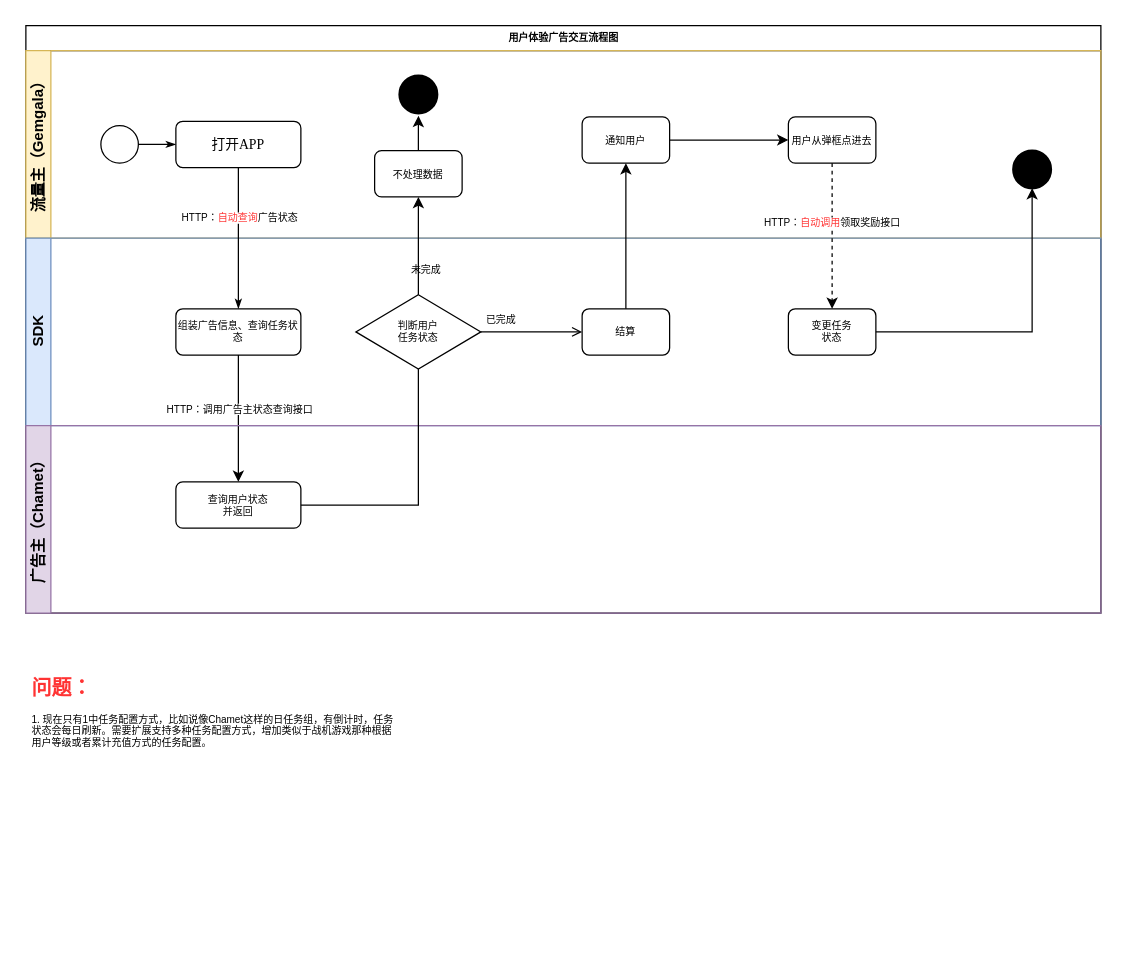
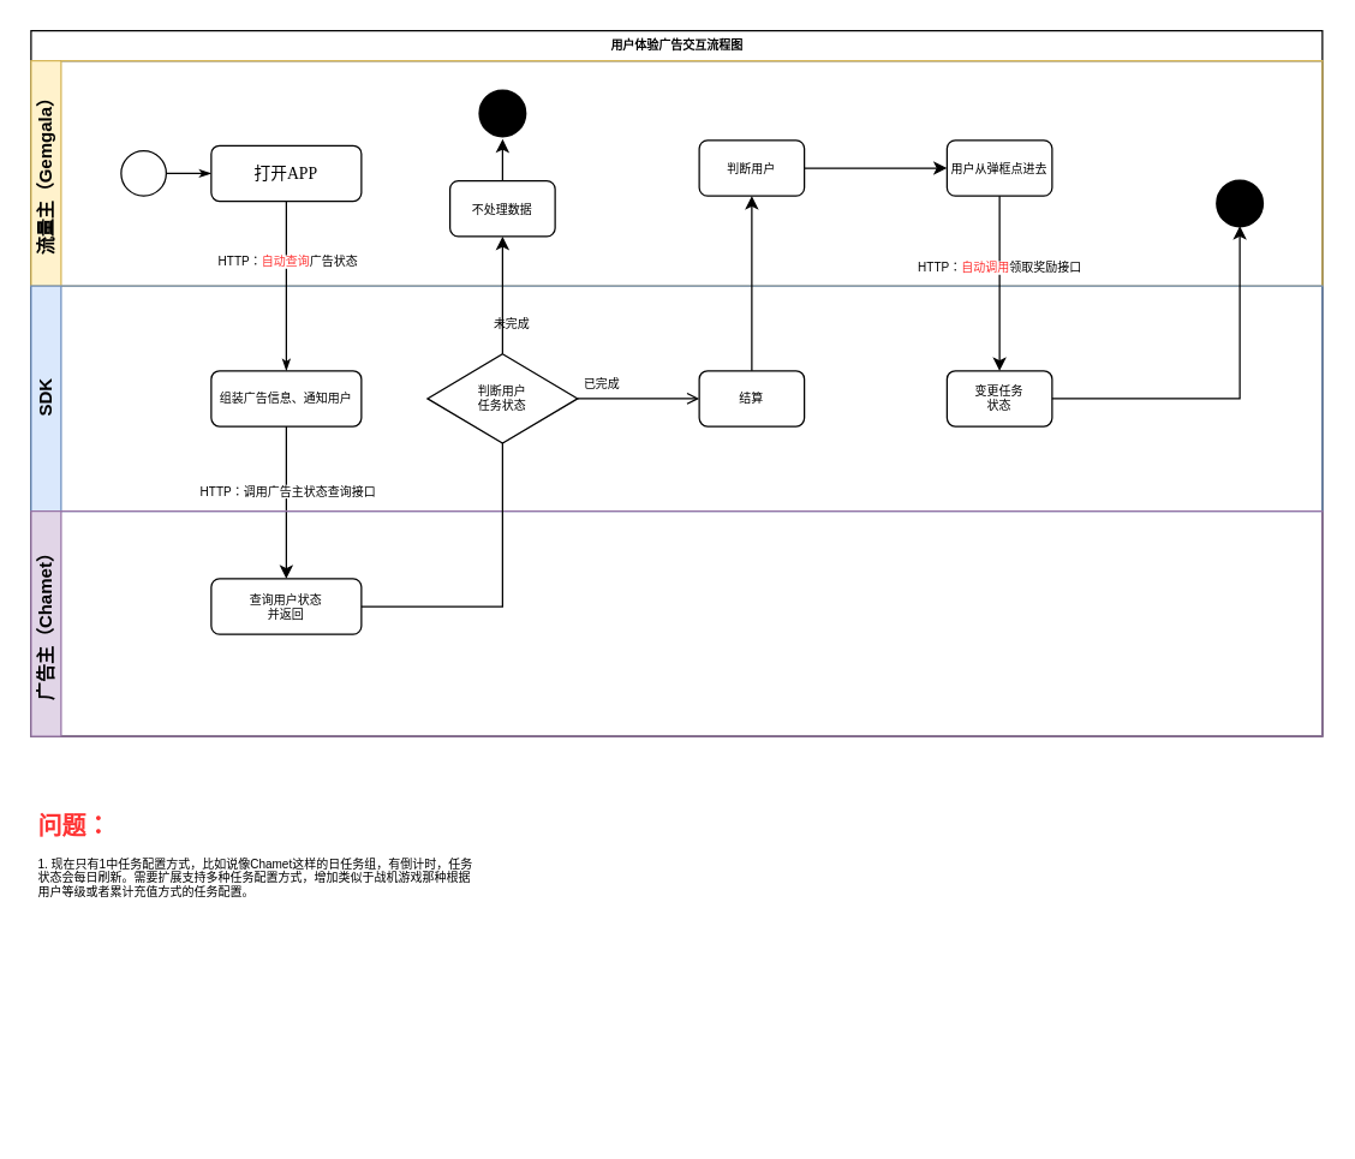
  <mxCell id="0" />
  <mxCell id="1" parent="0" />
  <mxCell id="2" value="用户体验广告交互流程图" style="swimlane;html=1;childLayout=stackLayout;horizontal=1;startSize=20;horizontalStack=0;rounded=0;shadow=0;labelBackgroundColor=none;strokeWidth=1;fontFamily=Verdana;fontSize=8;align=center;" parent="1" vertex="1"><mxGeometry x="20" y="20" width="860" height="470" as="geometry" /></mxCell>
  <mxCell id="3" value="流量主（Gemgala）" style="swimlane;html=1;startSize=20;horizontal=0;fillColor=#fff2cc;strokeColor=#d6b656;" parent="2" vertex="1"><mxGeometry y="20" width="860" height="150" as="geometry" /></mxCell>
  <mxCell id="4" style="edgeStyle=orthogonalEdgeStyle;rounded=0;html=1;labelBackgroundColor=none;startArrow=none;startFill=0;startSize=5;endArrow=classicThin;endFill=1;endSize=5;jettySize=auto;orthogonalLoop=1;strokeWidth=1;fontFamily=Verdana;fontSize=8" parent="3" source="5" target="6" edge="1"><mxGeometry relative="1" as="geometry" /></mxCell>
  <mxCell id="5" value="" style="ellipse;whiteSpace=wrap;html=1;rounded=0;shadow=0;labelBackgroundColor=none;strokeWidth=1;fontFamily=Verdana;fontSize=8;align=center;" parent="3" vertex="1"><mxGeometry x="60" y="60" width="30" height="30" as="geometry" /></mxCell>
  <mxCell id="6" value="&lt;font style=&quot;font-size: 11px;&quot;&gt;打开APP&lt;/font&gt;" style="rounded=1;whiteSpace=wrap;html=1;shadow=0;labelBackgroundColor=none;strokeWidth=1;fontFamily=Verdana;fontSize=8;align=center;" parent="3" vertex="1"><mxGeometry x="120" y="56.5" width="100" height="37" as="geometry" /></mxCell>
  <mxCell id="7" style="edgeStyle=orthogonalEdgeStyle;rounded=0;orthogonalLoop=1;jettySize=auto;html=1;exitX=1;exitY=0.5;exitDx=0;exitDy=0;fontSize=8;" parent="3" source="8" target="12" edge="1"><mxGeometry relative="1" as="geometry" /></mxCell>
- <mxCell id="8" value="通知用户" style="rounded=1;whiteSpace=wrap;html=1;shadow=0;labelBackgroundColor=none;strokeWidth=1;fontFamily=Verdana;fontSize=8;align=center;" parent="3" vertex="1"><mxGeometry x="445" y="53.0" width="70" height="37" as="geometry" /></mxCell>
+ <mxCell id="8" value="判断用户" style="rounded=1;whiteSpace=wrap;html=1;shadow=0;labelBackgroundColor=none;strokeWidth=1;fontFamily=Verdana;fontSize=8;align=center;" parent="3" vertex="1"><mxGeometry x="445" y="53.0" width="70" height="37" as="geometry" /></mxCell>
  <mxCell id="9" value="" style="ellipse;whiteSpace=wrap;html=1;rounded=0;shadow=0;labelBackgroundColor=none;strokeWidth=2;fontFamily=Verdana;fontSize=8;align=center;fillColor=#000000;" parent="3" vertex="1"><mxGeometry x="299" y="20" width="30" height="30" as="geometry" /></mxCell>
  <mxCell id="10" style="edgeStyle=orthogonalEdgeStyle;rounded=0;orthogonalLoop=1;jettySize=auto;html=1;entryX=0.503;entryY=1.073;entryDx=0;entryDy=0;entryPerimeter=0;fontSize=8;" parent="3" source="11" target="9" edge="1"><mxGeometry relative="1" as="geometry" /></mxCell>
  <mxCell id="11" value="不处理数据" style="rounded=1;whiteSpace=wrap;html=1;shadow=0;labelBackgroundColor=none;strokeWidth=1;fontFamily=Verdana;fontSize=8;align=center;" parent="3" vertex="1"><mxGeometry x="279" y="80.0" width="70" height="37" as="geometry" /></mxCell>
  <mxCell id="12" value="用户从弹框点进去" style="rounded=1;whiteSpace=wrap;html=1;shadow=0;labelBackgroundColor=none;strokeWidth=1;fontFamily=Verdana;fontSize=8;align=center;" parent="3" vertex="1"><mxGeometry x="610" y="53" width="70" height="37" as="geometry" /></mxCell>
  <mxCell id="13" value="" style="ellipse;whiteSpace=wrap;html=1;rounded=0;shadow=0;labelBackgroundColor=none;strokeWidth=2;fontFamily=Verdana;fontSize=8;align=center;fillColor=#000000;" vertex="1" parent="3"><mxGeometry x="790" y="80" width="30" height="30" as="geometry" /></mxCell>
  <mxCell id="14" value="SDK" style="swimlane;html=1;startSize=20;horizontal=0;fillColor=#dae8fc;strokeColor=#6c8ebf;" parent="2" vertex="1"><mxGeometry y="170" width="860" height="150" as="geometry" /></mxCell>
- <mxCell id="15" value="组装广告信息、查询任务状态" style="rounded=1;whiteSpace=wrap;html=1;shadow=0;labelBackgroundColor=none;strokeWidth=1;fontFamily=Verdana;fontSize=8;align=center;" parent="14" vertex="1"><mxGeometry x="120" y="56.5" width="100" height="37" as="geometry" /></mxCell>
+ <mxCell id="15" value="组装广告信息、通知用户" style="rounded=1;whiteSpace=wrap;html=1;shadow=0;labelBackgroundColor=none;strokeWidth=1;fontFamily=Verdana;fontSize=8;align=center;" parent="14" vertex="1"><mxGeometry x="120" y="56.5" width="100" height="37" as="geometry" /></mxCell>
  <mxCell id="16" value="判断用户&lt;br&gt;任务状态" style="strokeWidth=1;html=1;shape=mxgraph.flowchart.decision;whiteSpace=wrap;rounded=1;shadow=0;labelBackgroundColor=none;fontFamily=Verdana;fontSize=8;align=center;" parent="14" vertex="1"><mxGeometry x="264" y="45.25" width="100" height="59.5" as="geometry" /></mxCell>
  <mxCell id="17" value="未完成" style="text;html=1;align=center;verticalAlign=middle;resizable=0;points=[];autosize=1;strokeColor=none;fillColor=none;fontSize=8;" parent="14" vertex="1"><mxGeometry x="290" y="10" width="60" height="30" as="geometry" /></mxCell>
  <mxCell id="18" value="已完成" style="text;html=1;align=center;verticalAlign=middle;resizable=0;points=[];autosize=1;strokeColor=none;fillColor=none;fontSize=8;" parent="14" vertex="1"><mxGeometry x="350" y="50" width="60" height="30" as="geometry" /></mxCell>
  <mxCell id="19" value="结算" style="rounded=1;whiteSpace=wrap;html=1;shadow=0;labelBackgroundColor=none;strokeWidth=1;fontFamily=Verdana;fontSize=8;align=center;" parent="14" vertex="1"><mxGeometry x="445" y="56.5" width="70" height="37" as="geometry" /></mxCell>
  <mxCell id="20" style="edgeStyle=orthogonalEdgeStyle;rounded=0;orthogonalLoop=1;jettySize=auto;html=1;exitX=1;exitY=0.5;exitDx=0;exitDy=0;exitPerimeter=0;entryX=0;entryY=0.5;entryDx=0;entryDy=0;fontSize=8;endArrow=open;" parent="14" source="16" target="19" edge="1"><mxGeometry relative="1" as="geometry" /></mxCell>
  <mxCell id="21" value="变更任务&lt;br&gt;状态" style="rounded=1;whiteSpace=wrap;html=1;shadow=0;labelBackgroundColor=none;strokeWidth=1;fontFamily=Verdana;fontSize=8;align=center;" vertex="1" parent="14"><mxGeometry x="610" y="56.5" width="70" height="37" as="geometry" /></mxCell>
  <mxCell id="22" style="edgeStyle=orthogonalEdgeStyle;rounded=0;html=1;labelBackgroundColor=none;startArrow=none;startFill=0;startSize=5;endArrow=classicThin;endFill=1;endSize=5;jettySize=auto;orthogonalLoop=1;strokeWidth=1;fontFamily=Verdana;fontSize=8" parent="2" source="6" target="15" edge="1"><mxGeometry relative="1" as="geometry"><Array as="points"><mxPoint x="170" y="190" /><mxPoint x="170" y="190" /></Array></mxGeometry></mxCell>
  <mxCell id="23" value="HTTP：&lt;font color=&quot;#ff3333&quot;&gt;自动查询&lt;/font&gt;广告状态" style="edgeLabel;html=1;align=center;verticalAlign=middle;resizable=0;points=[];fontSize=8;" parent="22" vertex="1" connectable="0"><mxGeometry x="-0.286" relative="1" as="geometry"><mxPoint as="offset" /></mxGeometry></mxCell>
  <mxCell id="24" style="edgeStyle=orthogonalEdgeStyle;rounded=0;orthogonalLoop=1;jettySize=auto;html=1;exitX=0.5;exitY=0;exitDx=0;exitDy=0;exitPerimeter=0;fontSize=8;" parent="2" source="16" target="11" edge="1"><mxGeometry relative="1" as="geometry"><mxPoint x="220" y="410.25" as="sourcePoint" /><mxPoint x="314" y="140" as="targetPoint" /></mxGeometry></mxCell>
  <mxCell id="25" style="edgeStyle=orthogonalEdgeStyle;rounded=0;orthogonalLoop=1;jettySize=auto;html=1;fontSize=8;" parent="2" source="15" target="28" edge="1"><mxGeometry relative="1" as="geometry" /></mxCell>
  <mxCell id="26" value="HTTP：调用广告主状态查询接口" style="edgeLabel;html=1;align=center;verticalAlign=middle;resizable=0;points=[];fontSize=8;" parent="25" vertex="1" connectable="0"><mxGeometry x="-0.16" relative="1" as="geometry"><mxPoint as="offset" /></mxGeometry></mxCell>
  <mxCell id="27" value="广告主（Chamet）" style="swimlane;html=1;startSize=20;horizontal=0;fillColor=#e1d5e7;strokeColor=#9673a6;" parent="2" vertex="1"><mxGeometry y="320" width="860" height="150" as="geometry" /></mxCell>
  <mxCell id="28" value="查询用户状态&lt;br&gt;并返回" style="rounded=1;whiteSpace=wrap;html=1;shadow=0;labelBackgroundColor=none;strokeWidth=1;fontFamily=Verdana;fontSize=8;align=center;" parent="27" vertex="1"><mxGeometry x="120" y="45" width="100" height="37" as="geometry" /></mxCell>
  <mxCell id="29" style="edgeStyle=orthogonalEdgeStyle;rounded=0;orthogonalLoop=1;jettySize=auto;html=1;entryX=0.5;entryY=1;entryDx=0;entryDy=0;entryPerimeter=0;fontSize=8;endArrow=none;" parent="2" source="28" target="16" edge="1"><mxGeometry relative="1" as="geometry" /></mxCell>
  <mxCell id="30" style="edgeStyle=orthogonalEdgeStyle;rounded=0;orthogonalLoop=1;jettySize=auto;html=1;exitX=0.5;exitY=0;exitDx=0;exitDy=0;fontSize=8;" parent="2" source="19" target="8" edge="1"><mxGeometry relative="1" as="geometry" /></mxCell>
- <mxCell id="31" style="edgeStyle=orthogonalEdgeStyle;rounded=0;orthogonalLoop=1;jettySize=auto;html=1;exitX=0.5;exitY=1;exitDx=0;exitDy=0;fontSize=8;dashed=1;" edge="1" parent="2" source="12" target="21"><mxGeometry relative="1" as="geometry" /></mxCell>
+ <mxCell id="31" style="edgeStyle=orthogonalEdgeStyle;rounded=0;orthogonalLoop=1;jettySize=auto;html=1;exitX=0.5;exitY=1;exitDx=0;exitDy=0;fontSize=8;" edge="1" parent="2" source="12" target="21"><mxGeometry relative="1" as="geometry" /></mxCell>
  <mxCell id="32" value="HTTP：&lt;font color=&quot;#ff3333&quot;&gt;自动调用&lt;/font&gt;领取奖励接口" style="edgeLabel;html=1;align=center;verticalAlign=middle;resizable=0;points=[];fontSize=8;" vertex="1" connectable="0" parent="31"><mxGeometry x="-0.193" y="-1" relative="1" as="geometry"><mxPoint as="offset" /></mxGeometry></mxCell>
  <mxCell id="33" style="edgeStyle=orthogonalEdgeStyle;rounded=0;orthogonalLoop=1;jettySize=auto;html=1;exitX=1;exitY=0.5;exitDx=0;exitDy=0;fontSize=8;fontColor=#FF3333;" edge="1" parent="2" source="21" target="13"><mxGeometry relative="1" as="geometry" /></mxCell>
  <mxCell id="34" value="&lt;h1&gt;问题：&lt;/h1&gt;&lt;p&gt;&lt;font color=&quot;#000000&quot;&gt;1. 现在只有1中任务配置方式，比如说像Chamet这样的日任务组，有倒计时，任务状态会每日刷新。需要扩展支持多种任务配置方式，增加类似于战机游戏那种根据用户等级或者累计充值方式的任务配置。&lt;/font&gt;&lt;/p&gt;" style="text;html=1;strokeColor=none;fillColor=none;spacing=5;spacingTop=-20;whiteSpace=wrap;overflow=hidden;rounded=0;fontSize=8;fontColor=#FF3333;" vertex="1" parent="1"><mxGeometry x="20" y="540" width="300" height="210" as="geometry" /></mxCell>
